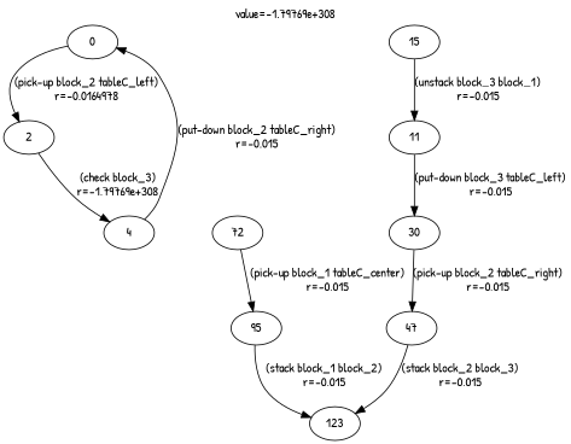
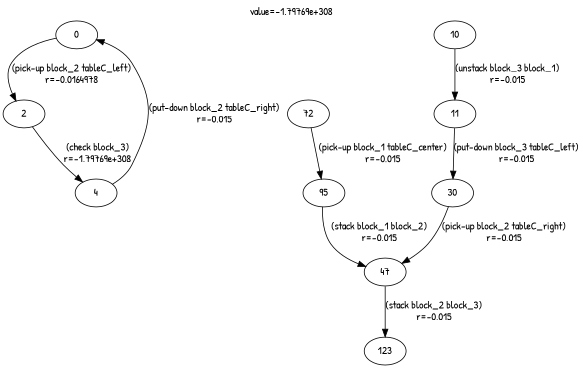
  digraph {
    fontname="Patrick Hand"
    label="value=-1.79769e+308"
    labelloc=top
    node [fontname="Patrick Hand"]
    edge [fontname="Patrick Hand"]
    0
    2
    4
    n4 [label=11]
-   10 [label=15]
+   10
    30
    47
    123
    72
    95
    0 -> 2 [label="(pick-up block_2 tableC_left)\nr=-0.0164978"]
    2 -> 4 [label="(check block_3)\nr=-1.79769e+308"]
    4 -> 0 [label="(put-down block_2 tableC_right)\nr=-0.015"]
    n4 -> 30 [label="(put-down block_3 tableC_left)\nr=-0.015"]
    10 -> n4 [label="(unstack block_3 block_1)\nr=-0.015"]
    30 -> 47 [label="(pick-up block_2 tableC_right)\nr=-0.015"]
    47 -> 123 [label="(stack block_2 block_3)\nr=-0.015"]
    72 -> 95 [label="(pick-up block_1 tableC_center)\nr=-0.015"]
-   95 -> 123 [label="(stack block_1 block_2)\nr=-0.015"]
+   95 -> 47 [label="(stack block_1 block_2)\nr=-0.015"]
  }
